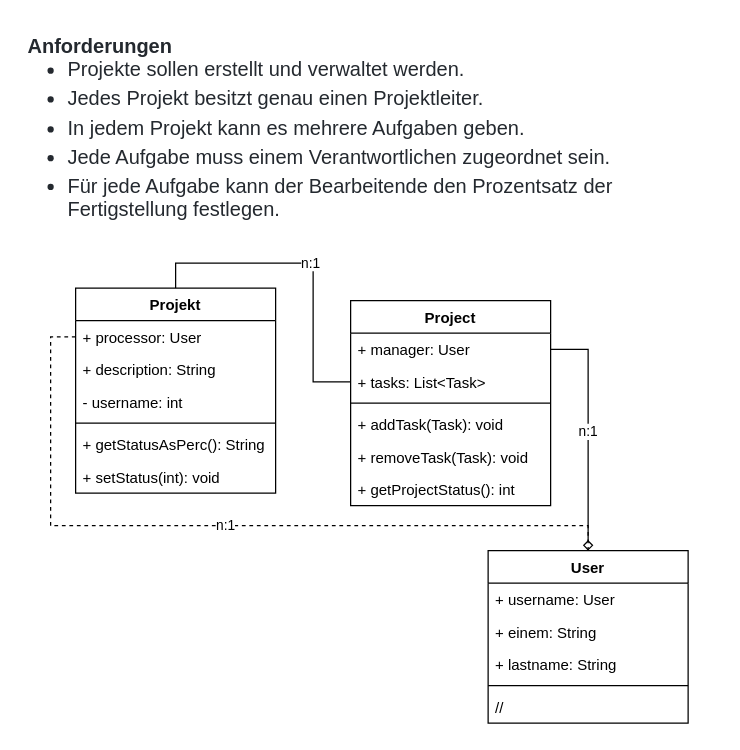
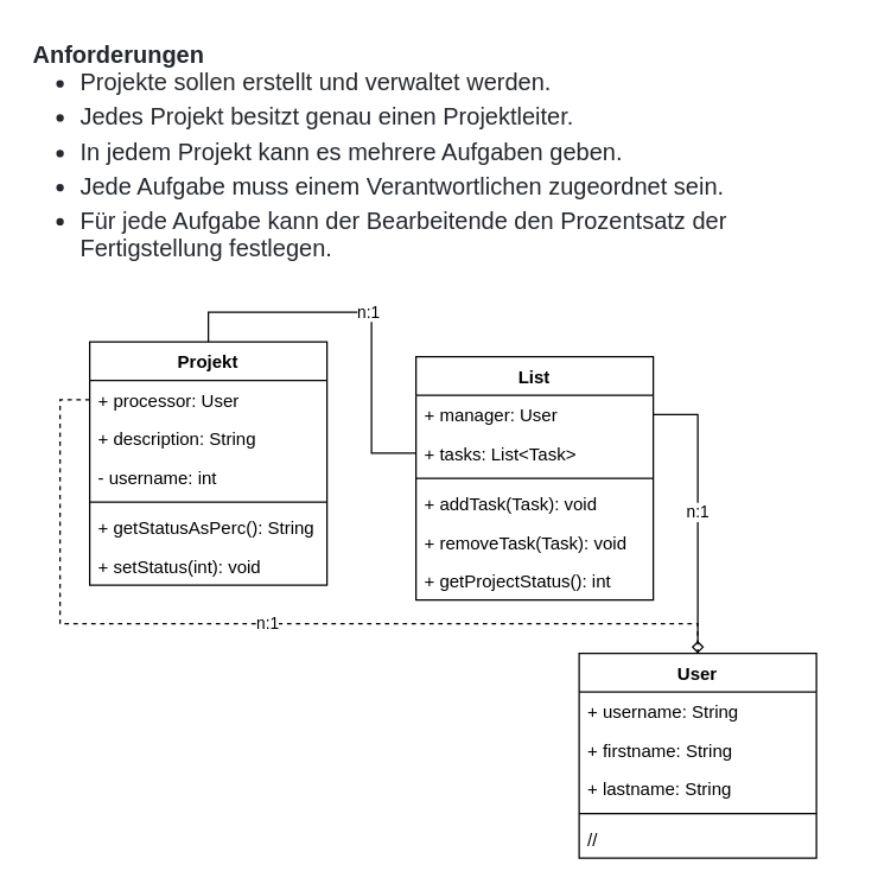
  <mxCell id="0" />
  <mxCell id="1" parent="0" />
  <mxCell id="2" value="&lt;div&gt;&lt;font color=&quot;#24292f&quot;&gt;&lt;span style=&quot;font-size: 16px&quot;&gt;&lt;b&gt;Anforderungen&lt;/b&gt;&lt;/span&gt;&lt;/font&gt;&lt;/div&gt;&lt;ul dir=&quot;auto&quot; style=&quot;box-sizing: border-box ; padding-left: 2em ; margin-top: 0px ; margin-bottom: 16px ; color: rgb(36 , 41 , 47) ; font-size: 16px ; font-style: normal ; font-weight: 400 ; letter-spacing: normal ; text-indent: 0px ; text-transform: none ; word-spacing: 0px ; background-color: rgb(255 , 255 , 255)&quot;&gt;&lt;li style=&quot;box-sizing: border-box&quot;&gt;Projekte sollen erstellt und verwaltet werden.&lt;/li&gt;&lt;li style=&quot;box-sizing: border-box ; margin-top: 0.25em&quot;&gt;Jedes Projekt besitzt genau einen Projektleiter.&lt;/li&gt;&lt;li style=&quot;box-sizing: border-box ; margin-top: 0.25em&quot;&gt;In jedem Projekt kann es mehrere Aufgaben geben.&lt;/li&gt;&lt;li style=&quot;box-sizing: border-box ; margin-top: 0.25em&quot;&gt;Jede Aufgabe muss einem Verantwortlichen zugeordnet sein.&lt;/li&gt;&lt;li style=&quot;box-sizing: border-box ; margin-top: 0.25em&quot;&gt;Für jede Aufgabe kann der Bearbeitende den Prozentsatz der Fertigstellung festlegen.&lt;/li&gt;&lt;/ul&gt;" style="text;whiteSpace=wrap;html=1;" parent="1" vertex="1"><mxGeometry x="20" y="20" width="550" height="130" as="geometry" /></mxCell>
- <mxCell id="3" value="Project" style="swimlane;fontStyle=1;align=center;verticalAlign=top;childLayout=stackLayout;horizontal=1;startSize=26;horizontalStack=0;resizeParent=1;resizeParentMax=0;resizeLast=0;collapsible=1;marginBottom=0;" parent="1" vertex="1"><mxGeometry x="280" y="240" width="160" height="164" as="geometry" /></mxCell>
+ <mxCell id="3" value="List" style="swimlane;fontStyle=1;align=center;verticalAlign=top;childLayout=stackLayout;horizontal=1;startSize=26;horizontalStack=0;resizeParent=1;resizeParentMax=0;resizeLast=0;collapsible=1;marginBottom=0;" parent="1" vertex="1"><mxGeometry x="280" y="240" width="160" height="164" as="geometry" /></mxCell>
  <mxCell id="4" value="+ manager: User" style="text;strokeColor=none;fillColor=none;align=left;verticalAlign=top;spacingLeft=4;spacingRight=4;overflow=hidden;rotatable=0;points=[[0,0.5],[1,0.5]];portConstraint=eastwest;" parent="3" vertex="1"><mxGeometry y="26" width="160" height="26" as="geometry" /></mxCell>
  <mxCell id="5" value="+ tasks: List&lt;Task&gt;" style="text;strokeColor=none;fillColor=none;align=left;verticalAlign=top;spacingLeft=4;spacingRight=4;overflow=hidden;rotatable=0;points=[[0,0.5],[1,0.5]];portConstraint=eastwest;" parent="3" vertex="1"><mxGeometry y="52" width="160" height="26" as="geometry" /></mxCell>
  <mxCell id="6" value="" style="line;strokeWidth=1;fillColor=none;align=left;verticalAlign=middle;spacingTop=-1;spacingLeft=3;spacingRight=3;rotatable=0;labelPosition=right;points=[];portConstraint=eastwest;" parent="3" vertex="1"><mxGeometry y="78" width="160" height="8" as="geometry" /></mxCell>
  <mxCell id="7" value="+ addTask(Task): void" style="text;strokeColor=none;fillColor=none;align=left;verticalAlign=top;spacingLeft=4;spacingRight=4;overflow=hidden;rotatable=0;points=[[0,0.5],[1,0.5]];portConstraint=eastwest;" parent="3" vertex="1"><mxGeometry y="86" width="160" height="26" as="geometry" /></mxCell>
  <mxCell id="8" value="+ removeTask(Task): void" style="text;strokeColor=none;fillColor=none;align=left;verticalAlign=top;spacingLeft=4;spacingRight=4;overflow=hidden;rotatable=0;points=[[0,0.5],[1,0.5]];portConstraint=eastwest;" parent="3" vertex="1"><mxGeometry y="112" width="160" height="26" as="geometry" /></mxCell>
  <mxCell id="9" value="+ getProjectStatus(): int" style="text;strokeColor=none;fillColor=none;align=left;verticalAlign=top;spacingLeft=4;spacingRight=4;overflow=hidden;rotatable=0;points=[[0,0.5],[1,0.5]];portConstraint=eastwest;" parent="3" vertex="1"><mxGeometry y="138" width="160" height="26" as="geometry" /></mxCell>
  <mxCell id="10" value="n:1" style="edgeStyle=orthogonalEdgeStyle;rounded=0;orthogonalLoop=1;jettySize=auto;html=1;exitX=0.5;exitY=0;exitDx=0;exitDy=0;entryX=0;entryY=0.5;entryDx=0;entryDy=0;endArrow=none;endFill=0;" parent="1" source="11" target="5" edge="1"><mxGeometry relative="1" as="geometry" /></mxCell>
  <mxCell id="11" value="Projekt" style="swimlane;fontStyle=1;align=center;verticalAlign=top;childLayout=stackLayout;horizontal=1;startSize=26;horizontalStack=0;resizeParent=1;resizeParentMax=0;resizeLast=0;collapsible=1;marginBottom=0;" parent="1" vertex="1"><mxGeometry x="60" y="230" width="160" height="164" as="geometry" /></mxCell>
  <mxCell id="12" value="+ processor: User" style="text;strokeColor=none;fillColor=none;align=left;verticalAlign=top;spacingLeft=4;spacingRight=4;overflow=hidden;rotatable=0;points=[[0,0.5],[1,0.5]];portConstraint=eastwest;" parent="11" vertex="1"><mxGeometry y="26" width="160" height="26" as="geometry" /></mxCell>
  <mxCell id="13" value="+ description: String" style="text;strokeColor=none;fillColor=none;align=left;verticalAlign=top;spacingLeft=4;spacingRight=4;overflow=hidden;rotatable=0;points=[[0,0.5],[1,0.5]];portConstraint=eastwest;" parent="11" vertex="1"><mxGeometry y="52" width="160" height="26" as="geometry" /></mxCell>
  <mxCell id="14" value="- username: int" style="text;strokeColor=none;fillColor=none;align=left;verticalAlign=top;spacingLeft=4;spacingRight=4;overflow=hidden;rotatable=0;points=[[0,0.5],[1,0.5]];portConstraint=eastwest;" parent="11" vertex="1"><mxGeometry y="78" width="160" height="26" as="geometry" /></mxCell>
  <mxCell id="15" value="" style="line;strokeWidth=1;fillColor=none;align=left;verticalAlign=middle;spacingTop=-1;spacingLeft=3;spacingRight=3;rotatable=0;labelPosition=right;points=[];portConstraint=eastwest;" parent="11" vertex="1"><mxGeometry y="104" width="160" height="8" as="geometry" /></mxCell>
  <mxCell id="16" value="+ getStatusAsPerc(): String" style="text;strokeColor=none;fillColor=none;align=left;verticalAlign=top;spacingLeft=4;spacingRight=4;overflow=hidden;rotatable=0;points=[[0,0.5],[1,0.5]];portConstraint=eastwest;" vertex="1" parent="11"><mxGeometry y="112" width="160" height="26" as="geometry" /></mxCell>
  <mxCell id="17" value="+ setStatus(int): void" style="text;strokeColor=none;fillColor=none;align=left;verticalAlign=top;spacingLeft=4;spacingRight=4;overflow=hidden;rotatable=0;points=[[0,0.5],[1,0.5]];portConstraint=eastwest;" parent="11" vertex="1"><mxGeometry y="138" width="160" height="26" as="geometry" /></mxCell>
  <mxCell id="18" value="User" style="swimlane;fontStyle=1;align=center;verticalAlign=top;childLayout=stackLayout;horizontal=1;startSize=26;horizontalStack=0;resizeParent=1;resizeParentMax=0;resizeLast=0;collapsible=1;marginBottom=0;" parent="1" vertex="1"><mxGeometry x="390" y="440" width="160" height="138" as="geometry" /></mxCell>
- <mxCell id="19" value="+ username: User" style="text;strokeColor=none;fillColor=none;align=left;verticalAlign=top;spacingLeft=4;spacingRight=4;overflow=hidden;rotatable=0;points=[[0,0.5],[1,0.5]];portConstraint=eastwest;" parent="18" vertex="1"><mxGeometry y="26" width="160" height="26" as="geometry" /></mxCell>
- <mxCell id="20" value="+ einem: String" style="text;strokeColor=none;fillColor=none;align=left;verticalAlign=top;spacingLeft=4;spacingRight=4;overflow=hidden;rotatable=0;points=[[0,0.5],[1,0.5]];portConstraint=eastwest;" parent="18" vertex="1"><mxGeometry y="52" width="160" height="26" as="geometry" /></mxCell>
+ <mxCell id="19" value="+ username: String" style="text;strokeColor=none;fillColor=none;align=left;verticalAlign=top;spacingLeft=4;spacingRight=4;overflow=hidden;rotatable=0;points=[[0,0.5],[1,0.5]];portConstraint=eastwest;" parent="18" vertex="1"><mxGeometry y="26" width="160" height="26" as="geometry" /></mxCell>
+ <mxCell id="20" value="+ firstname: String" style="text;strokeColor=none;fillColor=none;align=left;verticalAlign=top;spacingLeft=4;spacingRight=4;overflow=hidden;rotatable=0;points=[[0,0.5],[1,0.5]];portConstraint=eastwest;" parent="18" vertex="1"><mxGeometry y="52" width="160" height="26" as="geometry" /></mxCell>
  <mxCell id="21" value="+ lastname: String" style="text;strokeColor=none;fillColor=none;align=left;verticalAlign=top;spacingLeft=4;spacingRight=4;overflow=hidden;rotatable=0;points=[[0,0.5],[1,0.5]];portConstraint=eastwest;" parent="18" vertex="1"><mxGeometry y="78" width="160" height="26" as="geometry" /></mxCell>
  <mxCell id="22" value="" style="line;strokeWidth=1;fillColor=none;align=left;verticalAlign=middle;spacingTop=-1;spacingLeft=3;spacingRight=3;rotatable=0;labelPosition=right;points=[];portConstraint=eastwest;" parent="18" vertex="1"><mxGeometry y="104" width="160" height="8" as="geometry" /></mxCell>
  <mxCell id="23" value="//" style="text;strokeColor=none;fillColor=none;align=left;verticalAlign=top;spacingLeft=4;spacingRight=4;overflow=hidden;rotatable=0;points=[[0,0.5],[1,0.5]];portConstraint=eastwest;" parent="18" vertex="1"><mxGeometry y="112" width="160" height="26" as="geometry" /></mxCell>
  <mxCell id="24" value="n:1" style="edgeStyle=orthogonalEdgeStyle;rounded=0;orthogonalLoop=1;jettySize=auto;html=1;exitX=1;exitY=0.5;exitDx=0;exitDy=0;endArrow=diamond;endFill=0;" parent="1" source="4" target="18" edge="1"><mxGeometry relative="1" as="geometry" /></mxCell>
  <mxCell id="25" value="n:1" style="edgeStyle=orthogonalEdgeStyle;rounded=0;orthogonalLoop=1;jettySize=auto;html=1;exitX=0;exitY=0.5;exitDx=0;exitDy=0;entryX=0.5;entryY=0;entryDx=0;entryDy=0;endArrow=none;endFill=0;dashed=1;" parent="1" source="12" target="18" edge="1"><mxGeometry relative="1" as="geometry"><Array as="points"><mxPoint x="40" y="269" /><mxPoint x="40" y="420" /><mxPoint x="470" y="420" /></Array></mxGeometry></mxCell>
